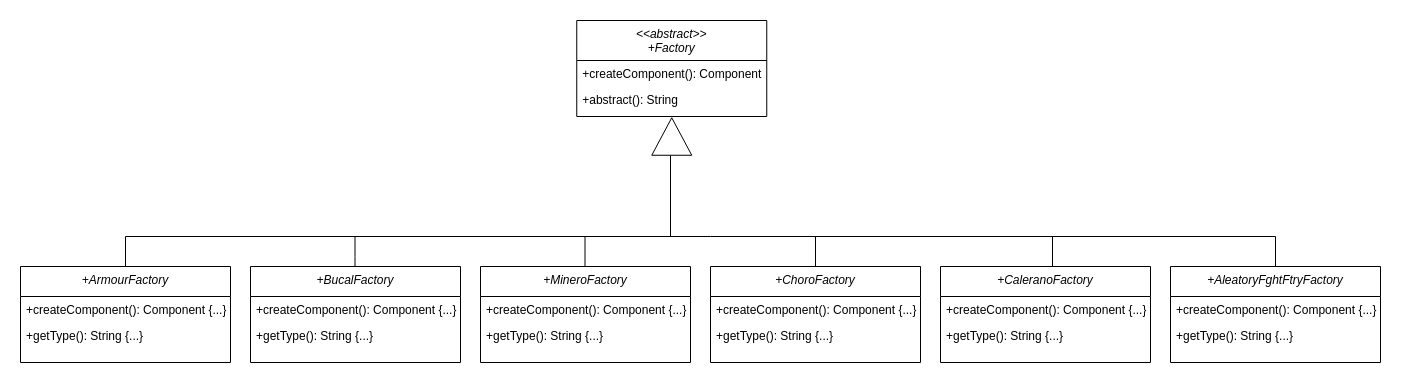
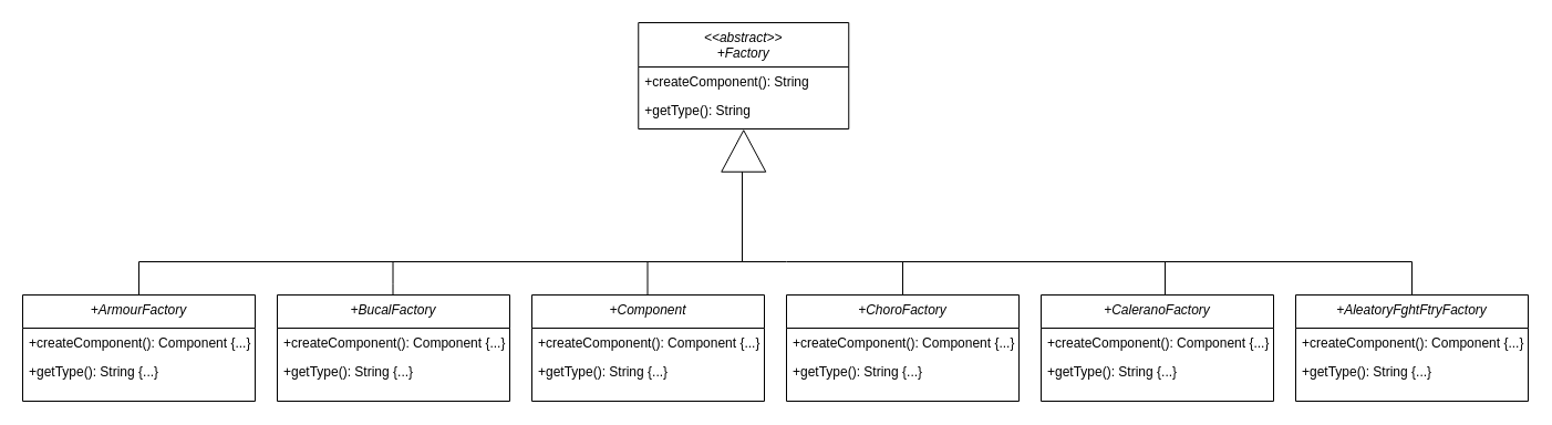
  <mxCell id="0" />
  <mxCell id="1" parent="0" />
  <mxCell id="2" value="&lt;&lt;abstract&gt;&gt;&#10;+Factory" style="swimlane;fontStyle=2;align=center;verticalAlign=top;childLayout=stackLayout;horizontal=1;startSize=40;horizontalStack=0;resizeParent=1;resizeLast=0;collapsible=1;marginBottom=0;rounded=0;shadow=0;strokeWidth=1;" parent="1" vertex="1"><mxGeometry x="576.25" y="20" width="190" height="96" as="geometry"><mxRectangle x="230" y="140" width="160" height="26" as="alternateBounds" /></mxGeometry></mxCell>
- <mxCell id="3" value="+createComponent(): Component" style="text;align=left;verticalAlign=top;spacingLeft=4;spacingRight=4;overflow=hidden;rotatable=0;points=[[0,0.5],[1,0.5]];portConstraint=eastwest;" vertex="1" parent="2"><mxGeometry y="40" width="190" height="26" as="geometry" /></mxCell>
- <mxCell id="4" value="+abstract(): String" style="text;align=left;verticalAlign=top;spacingLeft=4;spacingRight=4;overflow=hidden;rotatable=0;points=[[0,0.5],[1,0.5]];portConstraint=eastwest;rounded=0;shadow=0;html=0;" vertex="1" parent="2"><mxGeometry y="66" width="190" height="26" as="geometry" /></mxCell>
+ <mxCell id="3" value="+createComponent(): String" style="text;align=left;verticalAlign=top;spacingLeft=4;spacingRight=4;overflow=hidden;rotatable=0;points=[[0,0.5],[1,0.5]];portConstraint=eastwest;" vertex="1" parent="2"><mxGeometry y="40" width="190" height="26" as="geometry" /></mxCell>
+ <mxCell id="4" value="+getType(): String" style="text;align=left;verticalAlign=top;spacingLeft=4;spacingRight=4;overflow=hidden;rotatable=0;points=[[0,0.5],[1,0.5]];portConstraint=eastwest;rounded=0;shadow=0;html=0;" vertex="1" parent="2"><mxGeometry y="66" width="190" height="26" as="geometry" /></mxCell>
  <mxCell id="5" value="" style="endArrow=none;endSize=10;endFill=0;shadow=0;strokeWidth=1;rounded=0;edgeStyle=elbowEdgeStyle;elbow=vertical;exitX=0.45;exitY=-0.043;exitDx=0;exitDy=0;exitPerimeter=0;" parent="1" edge="1"><mxGeometry width="160" relative="1" as="geometry"><mxPoint x="354.5" y="272.99" as="sourcePoint" /><mxPoint x="354.5" y="236" as="targetPoint" /><Array as="points"><mxPoint x="352.5" y="256" /><mxPoint x="322.5" y="216" /><mxPoint x="262.5" y="206" /></Array></mxGeometry></mxCell>
  <mxCell id="6" style="edgeStyle=orthogonalEdgeStyle;rounded=0;orthogonalLoop=1;jettySize=auto;html=1;endArrow=none;endFill=0;" edge="1" parent="1" source="7"><mxGeometry relative="1" as="geometry"><mxPoint x="670" y="126" as="targetPoint" /><Array as="points"><mxPoint x="125" y="236" /><mxPoint x="670" y="236" /><mxPoint x="670" y="136" /></Array></mxGeometry></mxCell>
  <mxCell id="7" value="+ArmourFactory" style="swimlane;fontStyle=2;align=center;verticalAlign=top;childLayout=stackLayout;horizontal=1;startSize=30;horizontalStack=0;resizeParent=1;resizeLast=0;collapsible=1;marginBottom=0;rounded=0;shadow=0;strokeWidth=1;" vertex="1" parent="1"><mxGeometry x="20" y="266" width="210" height="96" as="geometry"><mxRectangle x="230" y="140" width="160" height="26" as="alternateBounds" /></mxGeometry></mxCell>
  <mxCell id="8" value="+createComponent(): Component {...}" style="text;align=left;verticalAlign=top;spacingLeft=4;spacingRight=4;overflow=hidden;rotatable=0;points=[[0,0.5],[1,0.5]];portConstraint=eastwest;" vertex="1" parent="7"><mxGeometry y="30" width="210" height="26" as="geometry" /></mxCell>
  <mxCell id="9" value="+getType(): String {...}" style="text;align=left;verticalAlign=top;spacingLeft=4;spacingRight=4;overflow=hidden;rotatable=0;points=[[0,0.5],[1,0.5]];portConstraint=eastwest;rounded=0;shadow=0;html=0;" vertex="1" parent="7"><mxGeometry y="56" width="210" height="26" as="geometry" /></mxCell>
  <mxCell id="10" style="edgeStyle=orthogonalEdgeStyle;rounded=0;orthogonalLoop=1;jettySize=auto;html=1;endArrow=none;endFill=0;" edge="1" parent="1"><mxGeometry relative="1" as="geometry"><mxPoint x="1050" y="236" as="targetPoint" /><mxPoint x="1275" y="266" as="sourcePoint" /><Array as="points"><mxPoint x="1275" y="236" /></Array></mxGeometry></mxCell>
  <mxCell id="11" style="edgeStyle=orthogonalEdgeStyle;rounded=0;orthogonalLoop=1;jettySize=auto;html=1;endArrow=none;endFill=0;" edge="1" parent="1"><mxGeometry relative="1" as="geometry"><mxPoint x="650" y="236" as="targetPoint" /><mxPoint x="815" y="266" as="sourcePoint" /><Array as="points"><mxPoint x="815" y="236" /><mxPoint x="710" y="236" /></Array></mxGeometry></mxCell>
  <mxCell id="12" style="edgeStyle=orthogonalEdgeStyle;rounded=0;orthogonalLoop=1;jettySize=auto;html=1;endArrow=none;endFill=0;" edge="1" parent="1"><mxGeometry relative="1" as="geometry"><mxPoint x="584.5" y="236" as="targetPoint" /><mxPoint x="584.5" y="266" as="sourcePoint" /></mxGeometry></mxCell>
  <mxCell id="13" style="edgeStyle=orthogonalEdgeStyle;rounded=0;orthogonalLoop=1;jettySize=auto;html=1;endArrow=none;endFill=0;exitX=0.5;exitY=0;exitDx=0;exitDy=0;" edge="1" parent="1"><mxGeometry relative="1" as="geometry"><mxPoint x="810" y="236" as="targetPoint" /><mxPoint x="1052" y="266" as="sourcePoint" /><Array as="points"><mxPoint x="1052" y="236" /></Array></mxGeometry></mxCell>
  <mxCell id="14" value="+BucalFactory" style="swimlane;fontStyle=2;align=center;verticalAlign=top;childLayout=stackLayout;horizontal=1;startSize=30;horizontalStack=0;resizeParent=1;resizeLast=0;collapsible=1;marginBottom=0;rounded=0;shadow=0;strokeWidth=1;" vertex="1" parent="1"><mxGeometry x="250" y="266" width="210" height="96" as="geometry"><mxRectangle x="230" y="140" width="160" height="26" as="alternateBounds" /></mxGeometry></mxCell>
  <mxCell id="15" value="+createComponent(): Component {...}" style="text;align=left;verticalAlign=top;spacingLeft=4;spacingRight=4;overflow=hidden;rotatable=0;points=[[0,0.5],[1,0.5]];portConstraint=eastwest;" vertex="1" parent="14"><mxGeometry y="30" width="210" height="26" as="geometry" /></mxCell>
  <mxCell id="16" value="+getType(): String {...}" style="text;align=left;verticalAlign=top;spacingLeft=4;spacingRight=4;overflow=hidden;rotatable=0;points=[[0,0.5],[1,0.5]];portConstraint=eastwest;rounded=0;shadow=0;html=0;" vertex="1" parent="14"><mxGeometry y="56" width="210" height="26" as="geometry" /></mxCell>
- <mxCell id="17" value="+MineroFactory" style="swimlane;fontStyle=2;align=center;verticalAlign=top;childLayout=stackLayout;horizontal=1;startSize=30;horizontalStack=0;resizeParent=1;resizeLast=0;collapsible=1;marginBottom=0;rounded=0;shadow=0;strokeWidth=1;" vertex="1" parent="1"><mxGeometry x="480" y="266" width="210" height="96" as="geometry"><mxRectangle x="230" y="140" width="160" height="26" as="alternateBounds" /></mxGeometry></mxCell>
+ <mxCell id="17" value="+Component" style="swimlane;fontStyle=2;align=center;verticalAlign=top;childLayout=stackLayout;horizontal=1;startSize=30;horizontalStack=0;resizeParent=1;resizeLast=0;collapsible=1;marginBottom=0;rounded=0;shadow=0;strokeWidth=1;" vertex="1" parent="1"><mxGeometry x="480" y="266" width="210" height="96" as="geometry"><mxRectangle x="230" y="140" width="160" height="26" as="alternateBounds" /></mxGeometry></mxCell>
  <mxCell id="18" value="+createComponent(): Component {...}" style="text;align=left;verticalAlign=top;spacingLeft=4;spacingRight=4;overflow=hidden;rotatable=0;points=[[0,0.5],[1,0.5]];portConstraint=eastwest;" vertex="1" parent="17"><mxGeometry y="30" width="210" height="26" as="geometry" /></mxCell>
  <mxCell id="19" value="+getType(): String {...}" style="text;align=left;verticalAlign=top;spacingLeft=4;spacingRight=4;overflow=hidden;rotatable=0;points=[[0,0.5],[1,0.5]];portConstraint=eastwest;rounded=0;shadow=0;html=0;" vertex="1" parent="17"><mxGeometry y="56" width="210" height="26" as="geometry" /></mxCell>
  <mxCell id="20" value="+ChoroFactory" style="swimlane;fontStyle=2;align=center;verticalAlign=top;childLayout=stackLayout;horizontal=1;startSize=30;horizontalStack=0;resizeParent=1;resizeLast=0;collapsible=1;marginBottom=0;rounded=0;shadow=0;strokeWidth=1;" vertex="1" parent="1"><mxGeometry x="710" y="266" width="210" height="96" as="geometry"><mxRectangle x="230" y="140" width="160" height="26" as="alternateBounds" /></mxGeometry></mxCell>
  <mxCell id="21" value="+createComponent(): Component {...}" style="text;align=left;verticalAlign=top;spacingLeft=4;spacingRight=4;overflow=hidden;rotatable=0;points=[[0,0.5],[1,0.5]];portConstraint=eastwest;" vertex="1" parent="20"><mxGeometry y="30" width="210" height="26" as="geometry" /></mxCell>
  <mxCell id="22" value="+getType(): String {...}" style="text;align=left;verticalAlign=top;spacingLeft=4;spacingRight=4;overflow=hidden;rotatable=0;points=[[0,0.5],[1,0.5]];portConstraint=eastwest;rounded=0;shadow=0;html=0;" vertex="1" parent="20"><mxGeometry y="56" width="210" height="26" as="geometry" /></mxCell>
  <mxCell id="23" value="+CaleranoFactory" style="swimlane;fontStyle=2;align=center;verticalAlign=top;childLayout=stackLayout;horizontal=1;startSize=30;horizontalStack=0;resizeParent=1;resizeLast=0;collapsible=1;marginBottom=0;rounded=0;shadow=0;strokeWidth=1;" vertex="1" parent="1"><mxGeometry x="940" y="266" width="210" height="96" as="geometry"><mxRectangle x="230" y="140" width="160" height="26" as="alternateBounds" /></mxGeometry></mxCell>
  <mxCell id="24" value="+createComponent(): Component {...}" style="text;align=left;verticalAlign=top;spacingLeft=4;spacingRight=4;overflow=hidden;rotatable=0;points=[[0,0.5],[1,0.5]];portConstraint=eastwest;" vertex="1" parent="23"><mxGeometry y="30" width="210" height="26" as="geometry" /></mxCell>
  <mxCell id="25" value="+getType(): String {...}" style="text;align=left;verticalAlign=top;spacingLeft=4;spacingRight=4;overflow=hidden;rotatable=0;points=[[0,0.5],[1,0.5]];portConstraint=eastwest;rounded=0;shadow=0;html=0;" vertex="1" parent="23"><mxGeometry y="56" width="210" height="26" as="geometry" /></mxCell>
  <mxCell id="26" value="+AleatoryFghtFtryFactory" style="swimlane;fontStyle=2;align=center;verticalAlign=top;childLayout=stackLayout;horizontal=1;startSize=30;horizontalStack=0;resizeParent=1;resizeLast=0;collapsible=1;marginBottom=0;rounded=0;shadow=0;strokeWidth=1;" vertex="1" parent="1"><mxGeometry x="1170" y="266" width="210" height="96" as="geometry"><mxRectangle x="230" y="140" width="160" height="26" as="alternateBounds" /></mxGeometry></mxCell>
  <mxCell id="27" value="+createComponent(): Component {...}" style="text;align=left;verticalAlign=top;spacingLeft=4;spacingRight=4;overflow=hidden;rotatable=0;points=[[0,0.5],[1,0.5]];portConstraint=eastwest;" vertex="1" parent="26"><mxGeometry y="30" width="210" height="26" as="geometry" /></mxCell>
  <mxCell id="28" value="+getType(): String {...}" style="text;align=left;verticalAlign=top;spacingLeft=4;spacingRight=4;overflow=hidden;rotatable=0;points=[[0,0.5],[1,0.5]];portConstraint=eastwest;rounded=0;shadow=0;html=0;" vertex="1" parent="26"><mxGeometry y="56" width="210" height="26" as="geometry" /></mxCell>
  <mxCell id="29" value="" style="triangle;whiteSpace=wrap;html=1;rotation=-90;" vertex="1" parent="1"><mxGeometry x="652.5" y="116" width="37.5" height="40" as="geometry" /></mxCell>
